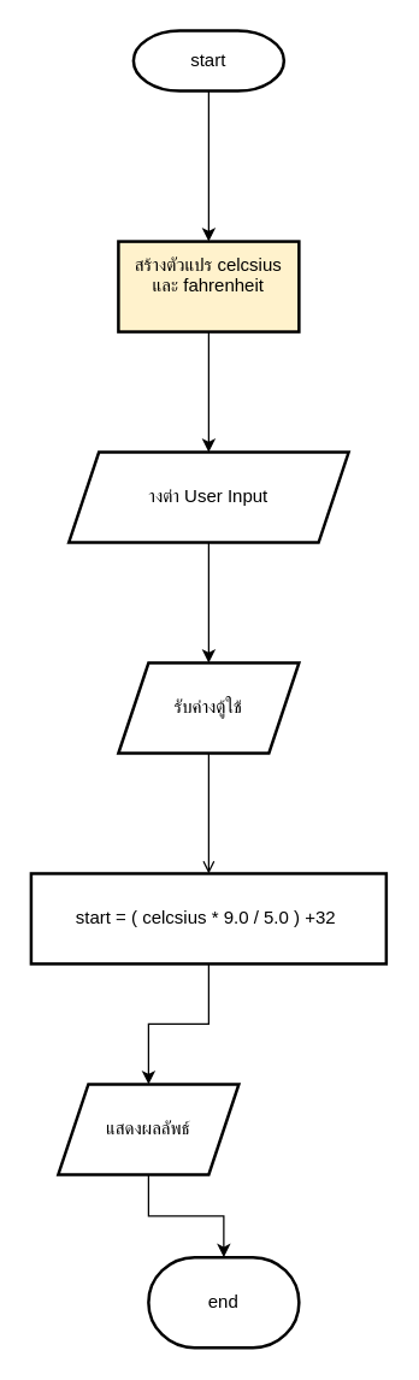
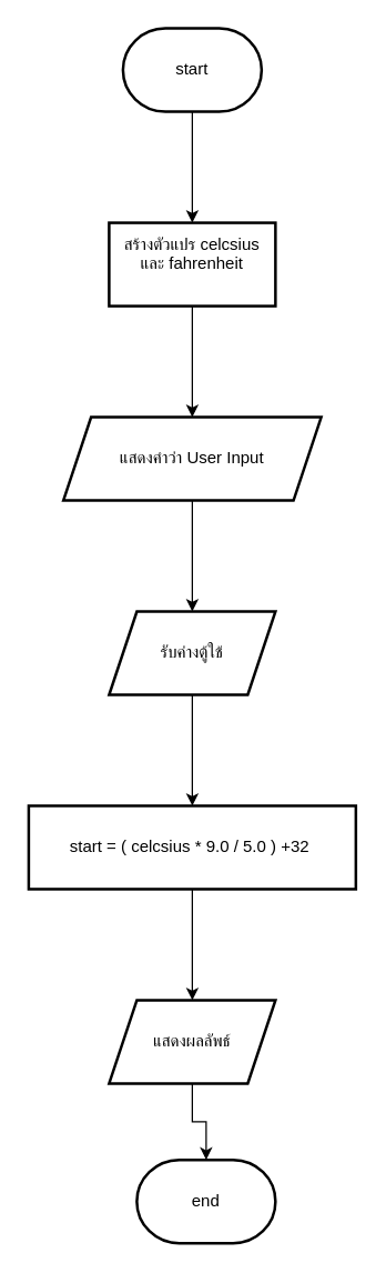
  <mxCell id="0" />
  <mxCell id="1" parent="0" />
  <mxCell id="2" value="" style="edgeStyle=orthogonalEdgeStyle;rounded=0;orthogonalLoop=1;jettySize=auto;html=1;" edge="1" parent="1" source="3" target="5"><mxGeometry relative="1" as="geometry" /></mxCell>
- <mxCell id="3" value="start" style="strokeWidth=2;html=1;shape=mxgraph.flowchart.terminator;whiteSpace=wrap;" vertex="1" parent="1"><mxGeometry x="88" y="20" width="100" height="40" as="geometry" /></mxCell>
+ <mxCell id="3" value="start" style="strokeWidth=2;html=1;shape=mxgraph.flowchart.terminator;whiteSpace=wrap;" vertex="1" parent="1"><mxGeometry x="88" y="20" width="100" height="60" as="geometry" /></mxCell>
  <mxCell id="4" value="" style="edgeStyle=orthogonalEdgeStyle;rounded=0;orthogonalLoop=1;jettySize=auto;html=1;" edge="1" parent="1" source="5" target="7"><mxGeometry relative="1" as="geometry" /></mxCell>
- <mxCell id="5" value="สร้างตัวแปร celcsius&lt;div&gt;และ fahrenheit&lt;br&gt;&lt;div&gt;&lt;br&gt;&lt;/div&gt;&lt;/div&gt;" style="whiteSpace=wrap;html=1;strokeWidth=2;fillColor=#fff2cc;" vertex="1" parent="1"><mxGeometry x="78" y="160" width="120" height="60" as="geometry" /></mxCell>
+ <mxCell id="5" value="สร้างตัวแปร celcsius&lt;div&gt;และ fahrenheit&lt;br&gt;&lt;div&gt;&lt;br&gt;&lt;/div&gt;&lt;/div&gt;" style="whiteSpace=wrap;html=1;strokeWidth=2;" vertex="1" parent="1"><mxGeometry x="78" y="160" width="120" height="60" as="geometry" /></mxCell>
  <mxCell id="6" value="" style="edgeStyle=orthogonalEdgeStyle;rounded=0;orthogonalLoop=1;jettySize=auto;html=1;" edge="1" parent="1" source="7" target="9"><mxGeometry relative="1" as="geometry" /></mxCell>
- <mxCell id="7" value="างต่า User Input" style="shape=parallelogram;perimeter=parallelogramPerimeter;whiteSpace=wrap;html=1;fixedSize=1;strokeWidth=2;" vertex="1" parent="1"><mxGeometry x="45" y="300" width="186" height="60" as="geometry" /></mxCell>
- <mxCell id="8" value="" style="edgeStyle=orthogonalEdgeStyle;rounded=0;orthogonalLoop=1;jettySize=auto;html=1;endArrow=open;" edge="1" parent="1" source="9" target="11"><mxGeometry relative="1" as="geometry" /></mxCell>
+ <mxCell id="7" value="แสดงคำว่า User Input" style="shape=parallelogram;perimeter=parallelogramPerimeter;whiteSpace=wrap;html=1;fixedSize=1;strokeWidth=2;" vertex="1" parent="1"><mxGeometry x="45" y="300" width="186" height="60" as="geometry" /></mxCell>
+ <mxCell id="8" value="" style="edgeStyle=orthogonalEdgeStyle;rounded=0;orthogonalLoop=1;jettySize=auto;html=1;" edge="1" parent="1" source="9" target="11"><mxGeometry relative="1" as="geometry" /></mxCell>
  <mxCell id="9" value="รับค่างตู้ใช้" style="shape=parallelogram;perimeter=parallelogramPerimeter;whiteSpace=wrap;html=1;fixedSize=1;strokeWidth=2;" vertex="1" parent="1"><mxGeometry x="78" y="440" width="120" height="60" as="geometry" /></mxCell>
  <mxCell id="10" value="" style="edgeStyle=orthogonalEdgeStyle;rounded=0;orthogonalLoop=1;jettySize=auto;html=1;" edge="1" parent="1" source="11" target="13"><mxGeometry relative="1" as="geometry" /></mxCell>
  <mxCell id="11" value="start = ( celcsius * 9.0 / 5.0 ) +32&amp;nbsp;" style="whiteSpace=wrap;html=1;strokeWidth=2;" vertex="1" parent="1"><mxGeometry x="20" y="580" width="236" height="60" as="geometry" /></mxCell>
  <mxCell id="12" value="" style="edgeStyle=orthogonalEdgeStyle;rounded=0;orthogonalLoop=1;jettySize=auto;html=1;" edge="1" parent="1" source="13" target="14"><mxGeometry relative="1" as="geometry" /></mxCell>
- <mxCell id="13" value="แสดงผลลัพธ์" style="shape=parallelogram;perimeter=parallelogramPerimeter;whiteSpace=wrap;html=1;fixedSize=1;strokeWidth=2;" vertex="1" parent="1"><mxGeometry x="38" y="720" width="120" height="60" as="geometry" /></mxCell>
+ <mxCell id="13" value="แสดงผลลัพธ์" style="shape=parallelogram;perimeter=parallelogramPerimeter;whiteSpace=wrap;html=1;fixedSize=1;strokeWidth=2;" vertex="1" parent="1"><mxGeometry x="78" y="720" width="120" height="60" as="geometry" /></mxCell>
  <mxCell id="14" value="end" style="strokeWidth=2;html=1;shape=mxgraph.flowchart.terminator;whiteSpace=wrap;" vertex="1" parent="1"><mxGeometry x="98" y="835" width="100" height="60" as="geometry" /></mxCell>
